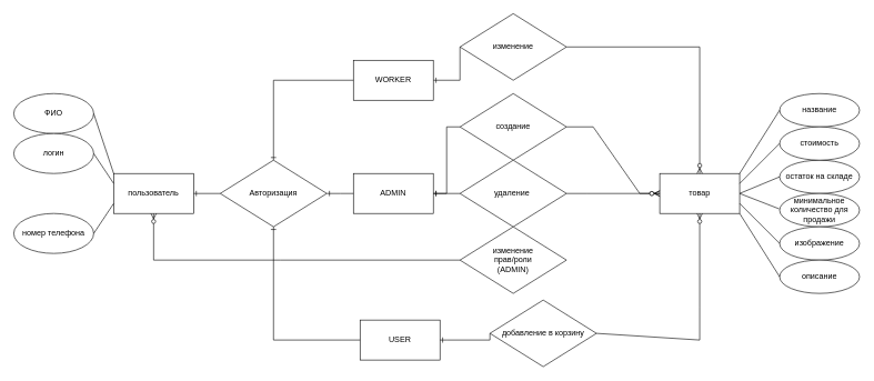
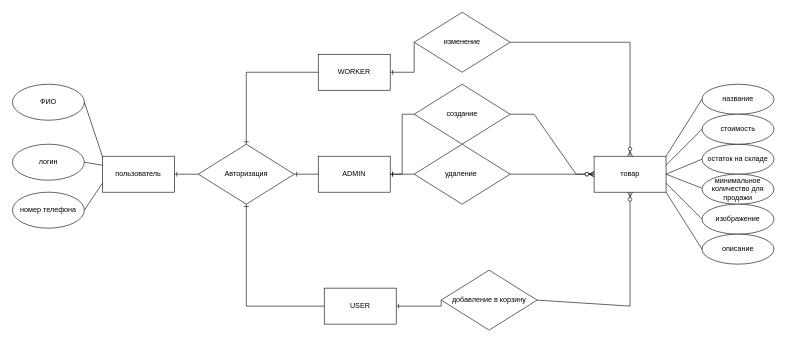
  <mxCell id="0" />
  <mxCell id="1" parent="0" />
  <mxCell id="2" value="изменение" style="rhombus;whiteSpace=wrap;html=1;" parent="1" vertex="1"><mxGeometry x="690" y="20" width="160" height="100" as="geometry" /></mxCell>
  <mxCell id="3" value="пользователь" style="rounded=0;whiteSpace=wrap;html=1;" parent="1" vertex="1"><mxGeometry x="170" y="260" width="120" height="60" as="geometry" /></mxCell>
  <mxCell id="4" value="ФИО" style="ellipse;whiteSpace=wrap;html=1;" parent="1" vertex="1"><mxGeometry x="20" y="140" width="120" height="60" as="geometry" /></mxCell>
- <mxCell id="5" value="логин" style="ellipse;whiteSpace=wrap;html=1;" parent="1" vertex="1"><mxGeometry x="20" y="200" width="120" height="60" as="geometry" /></mxCell>
+ <mxCell id="5" value="логин" style="ellipse;whiteSpace=wrap;html=1;" parent="1" vertex="1"><mxGeometry x="20" y="240" width="120" height="60" as="geometry" /></mxCell>
  <mxCell id="6" value="номер телефона" style="ellipse;whiteSpace=wrap;html=1;" parent="1" vertex="1"><mxGeometry x="20" y="320" width="120" height="60" as="geometry" /></mxCell>
  <mxCell id="7" value="товар" style="rounded=0;whiteSpace=wrap;html=1;" parent="1" vertex="1"><mxGeometry x="990" y="260" width="120" height="60" as="geometry" /></mxCell>
  <mxCell id="8" value="остаток на складе" style="ellipse;whiteSpace=wrap;html=1;" parent="1" vertex="1"><mxGeometry x="1170" y="240" width="120" height="50" as="geometry" /></mxCell>
  <mxCell id="9" value="минимальное количество для продажи" style="ellipse;whiteSpace=wrap;html=1;" parent="1" vertex="1"><mxGeometry x="1170" y="290" width="120" height="50" as="geometry" /></mxCell>
  <mxCell id="10" value="изображение" style="ellipse;whiteSpace=wrap;html=1;" parent="1" vertex="1"><mxGeometry x="1170" y="340" width="120" height="50" as="geometry" /></mxCell>
  <mxCell id="11" value="название" style="ellipse;whiteSpace=wrap;html=1;" parent="1" vertex="1"><mxGeometry x="1170" y="140" width="120" height="50" as="geometry" /></mxCell>
  <mxCell id="12" value="стоимость" style="ellipse;whiteSpace=wrap;html=1;" parent="1" vertex="1"><mxGeometry x="1170" y="190" width="120" height="50" as="geometry" /></mxCell>
  <mxCell id="13" value="описание" style="ellipse;whiteSpace=wrap;html=1;" parent="1" vertex="1"><mxGeometry x="1170" y="390" width="120" height="50" as="geometry" /></mxCell>
  <mxCell id="14" value="" style="endArrow=none;html=1;rounded=0;entryX=1;entryY=0.5;entryDx=0;entryDy=0;exitX=0;exitY=0.25;exitDx=0;exitDy=0;" parent="1" source="3" target="5" edge="1"><mxGeometry width="50" height="50" relative="1" as="geometry"><mxPoint x="320" y="360" as="sourcePoint" /><mxPoint x="370" y="310" as="targetPoint" /></mxGeometry></mxCell>
  <mxCell id="15" value="" style="endArrow=none;html=1;rounded=0;entryX=1;entryY=0.5;entryDx=0;entryDy=0;exitX=0;exitY=0;exitDx=0;exitDy=0;" parent="1" source="3" target="4" edge="1"><mxGeometry width="50" height="50" relative="1" as="geometry"><mxPoint x="160" y="200" as="sourcePoint" /><mxPoint x="210" y="150" as="targetPoint" /></mxGeometry></mxCell>
  <mxCell id="16" value="" style="endArrow=none;html=1;rounded=0;entryX=0;entryY=0.75;entryDx=0;entryDy=0;exitX=1;exitY=0.5;exitDx=0;exitDy=0;" parent="1" source="6" target="3" edge="1"><mxGeometry width="50" height="50" relative="1" as="geometry"><mxPoint x="150" y="430" as="sourcePoint" /><mxPoint x="200" y="380" as="targetPoint" /></mxGeometry></mxCell>
  <mxCell id="17" value="" style="edgeStyle=orthogonalEdgeStyle;fontSize=12;html=1;endArrow=ERone;endFill=1;rounded=0;entryX=1;entryY=0.5;entryDx=0;entryDy=0;exitX=0;exitY=0.5;exitDx=0;exitDy=0;" parent="1" source="2" target="35" edge="1"><mxGeometry width="100" height="100" relative="1" as="geometry"><mxPoint x="670" y="30" as="sourcePoint" /><mxPoint x="570" y="70" as="targetPoint" /><Array as="points"><mxPoint x="690" y="120" /></Array></mxGeometry></mxCell>
  <mxCell id="18" value="" style="endArrow=none;html=1;rounded=0;exitX=1;exitY=0.25;exitDx=0;exitDy=0;entryX=0;entryY=0.5;entryDx=0;entryDy=0;" parent="1" source="7" target="12" edge="1"><mxGeometry width="50" height="50" relative="1" as="geometry"><mxPoint x="1100" y="240" as="sourcePoint" /><mxPoint x="1150" y="190" as="targetPoint" /></mxGeometry></mxCell>
  <mxCell id="19" value="" style="endArrow=none;html=1;rounded=0;entryX=-0.006;entryY=0.461;entryDx=0;entryDy=0;entryPerimeter=0;exitX=1;exitY=0.5;exitDx=0;exitDy=0;" parent="1" source="7" target="9" edge="1"><mxGeometry width="50" height="50" relative="1" as="geometry"><mxPoint x="1070" y="240" as="sourcePoint" /><mxPoint x="1120" y="190" as="targetPoint" /></mxGeometry></mxCell>
  <mxCell id="20" value="" style="endArrow=none;html=1;rounded=0;entryX=0;entryY=0.5;entryDx=0;entryDy=0;exitX=1;exitY=0.5;exitDx=0;exitDy=0;" parent="1" source="7" target="8" edge="1"><mxGeometry width="50" height="50" relative="1" as="geometry"><mxPoint x="1120" y="290" as="sourcePoint" /><mxPoint x="1160" y="250" as="targetPoint" /></mxGeometry></mxCell>
  <mxCell id="21" value="" style="endArrow=none;html=1;rounded=0;entryX=0;entryY=0.5;entryDx=0;entryDy=0;exitX=1;exitY=0;exitDx=0;exitDy=0;" parent="1" source="7" target="11" edge="1"><mxGeometry width="50" height="50" relative="1" as="geometry"><mxPoint x="1070" y="240" as="sourcePoint" /><mxPoint x="1120" y="190" as="targetPoint" /></mxGeometry></mxCell>
  <mxCell id="22" value="" style="endArrow=none;html=1;rounded=0;exitX=0;exitY=0.5;exitDx=0;exitDy=0;entryX=1;entryY=0.75;entryDx=0;entryDy=0;" parent="1" source="10" target="7" edge="1"><mxGeometry width="50" height="50" relative="1" as="geometry"><mxPoint x="1050" y="410" as="sourcePoint" /><mxPoint x="1110" y="290" as="targetPoint" /></mxGeometry></mxCell>
  <mxCell id="23" value="" style="endArrow=none;html=1;rounded=0;entryX=1;entryY=1;entryDx=0;entryDy=0;exitX=0;exitY=0.5;exitDx=0;exitDy=0;" parent="1" source="13" target="7" edge="1"><mxGeometry width="50" height="50" relative="1" as="geometry"><mxPoint x="1030" y="430" as="sourcePoint" /><mxPoint x="1080" y="380" as="targetPoint" /></mxGeometry></mxCell>
  <mxCell id="24" value="создание" style="rhombus;whiteSpace=wrap;html=1;" parent="1" vertex="1"><mxGeometry x="690" y="140" width="160" height="100" as="geometry" /></mxCell>
  <mxCell id="25" value="удаление&amp;nbsp;" style="rhombus;whiteSpace=wrap;html=1;" parent="1" vertex="1"><mxGeometry x="690" y="240" width="160" height="100" as="geometry" /></mxCell>
- <mxCell id="26" value="изменение&lt;div&gt;прав/&lt;span style=&quot;background-color: initial;&quot;&gt;роли&lt;/span&gt;&lt;div&gt;(ADMIN)&lt;/div&gt;&lt;/div&gt;" style="rhombus;whiteSpace=wrap;html=1;" parent="1" vertex="1"><mxGeometry x="690" y="340" width="160" height="100" as="geometry" /></mxCell>
  <mxCell id="27" value="добавление в корзину" style="rhombus;whiteSpace=wrap;html=1;" parent="1" vertex="1"><mxGeometry x="735" y="450" width="160" height="100" as="geometry" /></mxCell>
  <mxCell id="28" value="" style="fontSize=12;html=1;endArrow=ERzeroToMany;endFill=1;rounded=0;entryX=0.5;entryY=1;entryDx=0;entryDy=0;exitX=1;exitY=0.5;exitDx=0;exitDy=0;" parent="1" source="27" target="7" edge="1"><mxGeometry width="100" height="100" relative="1" as="geometry"><mxPoint x="870" y="530" as="sourcePoint" /><mxPoint x="970" y="430" as="targetPoint" /><Array as="points"><mxPoint x="1050" y="510" /><mxPoint x="1050" y="460" /></Array></mxGeometry></mxCell>
  <mxCell id="29" value="" style="fontSize=12;html=1;endArrow=ERzeroToMany;endFill=1;rounded=0;entryX=0.5;entryY=0;entryDx=0;entryDy=0;exitX=1;exitY=0.5;exitDx=0;exitDy=0;" parent="1" target="7" edge="1" source="2"><mxGeometry width="100" height="100" relative="1" as="geometry"><mxPoint x="850" y="120" as="sourcePoint" /><mxPoint x="1050" y="-20" as="targetPoint" /><Array as="points"><mxPoint x="1050" y="70" /></Array></mxGeometry></mxCell>
  <mxCell id="30" value="" style="fontSize=12;html=1;endArrow=ERzeroToMany;endFill=1;rounded=0;exitX=1;exitY=0.5;exitDx=0;exitDy=0;entryX=0;entryY=0.5;entryDx=0;entryDy=0;" parent="1" target="7" edge="1" source="24"><mxGeometry width="100" height="100" relative="1" as="geometry"><mxPoint x="840" y="190" as="sourcePoint" /><mxPoint x="1040" y="220" as="targetPoint" /><Array as="points"><mxPoint x="890" y="190" /><mxPoint x="960" y="290" /></Array></mxGeometry></mxCell>
  <mxCell id="31" value="" style="edgeStyle=entityRelationEdgeStyle;fontSize=12;html=1;endArrow=ERzeroToMany;endFill=1;rounded=0;exitX=1;exitY=0.5;exitDx=0;exitDy=0;" parent="1" source="25" edge="1"><mxGeometry width="100" height="100" relative="1" as="geometry"><mxPoint x="890" y="390" as="sourcePoint" /><mxPoint x="990" y="290" as="targetPoint" /></mxGeometry></mxCell>
  <mxCell id="32" value="Авторизация" style="rhombus;whiteSpace=wrap;html=1;" vertex="1" parent="1"><mxGeometry x="330" y="240" width="160" height="100" as="geometry" /></mxCell>
  <mxCell id="33" value="USER" style="rounded=0;whiteSpace=wrap;html=1;" vertex="1" parent="1"><mxGeometry x="540" y="480" width="120" height="60" as="geometry" /></mxCell>
  <mxCell id="34" value="ADMIN" style="rounded=0;whiteSpace=wrap;html=1;" vertex="1" parent="1"><mxGeometry x="530" y="260" width="120" height="60" as="geometry" /></mxCell>
  <mxCell id="35" value="WORKER" style="rounded=0;whiteSpace=wrap;html=1;" vertex="1" parent="1"><mxGeometry x="530" y="90" width="120" height="60" as="geometry" /></mxCell>
- <mxCell id="36" value="" style="fontSize=12;html=1;endArrow=ERzeroToMany;endFill=1;rounded=0;exitX=0;exitY=0.5;exitDx=0;exitDy=0;entryX=0.5;entryY=1;entryDx=0;entryDy=0;" edge="1" parent="1" source="26" target="3"><mxGeometry width="100" height="100" relative="1" as="geometry"><mxPoint x="310" y="410" as="sourcePoint" /><mxPoint x="460" y="460" as="targetPoint" /><Array as="points"><mxPoint x="420" y="390" /><mxPoint x="230" y="390" /></Array></mxGeometry></mxCell>
  <mxCell id="37" value="" style="edgeStyle=orthogonalEdgeStyle;fontSize=12;html=1;endArrow=ERone;endFill=1;rounded=0;entryX=1;entryY=0.5;entryDx=0;entryDy=0;exitX=0;exitY=0.5;exitDx=0;exitDy=0;" edge="1" parent="1" source="24" target="34"><mxGeometry width="100" height="100" relative="1" as="geometry"><mxPoint x="660" y="180" as="sourcePoint" /><mxPoint x="620" y="220" as="targetPoint" /><Array as="points"><mxPoint x="670" y="190" /><mxPoint x="670" y="290" /></Array></mxGeometry></mxCell>
  <mxCell id="38" value="" style="edgeStyle=orthogonalEdgeStyle;fontSize=12;html=1;endArrow=ERone;endFill=1;rounded=0;entryX=1;entryY=0.5;entryDx=0;entryDy=0;exitX=0;exitY=0.5;exitDx=0;exitDy=0;" edge="1" parent="1" source="25" target="34"><mxGeometry width="100" height="100" relative="1" as="geometry"><mxPoint x="700" y="220" as="sourcePoint" /><mxPoint x="660" y="320" as="targetPoint" /><Array as="points"><mxPoint x="670" y="290" /><mxPoint x="670" y="290" /></Array></mxGeometry></mxCell>
  <mxCell id="39" value="" style="edgeStyle=orthogonalEdgeStyle;fontSize=12;html=1;endArrow=ERone;endFill=1;rounded=0;entryX=1;entryY=0.5;entryDx=0;entryDy=0;exitX=0;exitY=0.5;exitDx=0;exitDy=0;" edge="1" parent="1" source="27" target="33"><mxGeometry width="100" height="100" relative="1" as="geometry"><mxPoint x="700" y="530" as="sourcePoint" /><mxPoint x="640" y="610" as="targetPoint" /><Array as="points"><mxPoint x="670" y="510" /><mxPoint x="670" y="510" /></Array></mxGeometry></mxCell>
  <mxCell id="40" value="" style="edgeStyle=orthogonalEdgeStyle;fontSize=12;html=1;endArrow=ERone;endFill=1;rounded=0;entryX=0.5;entryY=0;entryDx=0;entryDy=0;exitX=0;exitY=0.5;exitDx=0;exitDy=0;" edge="1" parent="1" source="35" target="32"><mxGeometry width="100" height="100" relative="1" as="geometry"><mxPoint x="460" y="130" as="sourcePoint" /><mxPoint x="420" y="180" as="targetPoint" /><Array as="points"><mxPoint x="410" y="120" /></Array></mxGeometry></mxCell>
  <mxCell id="41" value="" style="edgeStyle=orthogonalEdgeStyle;fontSize=12;html=1;endArrow=ERone;endFill=1;rounded=0;entryX=1;entryY=0.5;entryDx=0;entryDy=0;exitX=0;exitY=0.5;exitDx=0;exitDy=0;" edge="1" parent="1" source="34" target="32"><mxGeometry width="100" height="100" relative="1" as="geometry"><mxPoint x="530" y="170" as="sourcePoint" /><mxPoint x="490" y="220" as="targetPoint" /><Array as="points"><mxPoint x="510" y="290" /><mxPoint x="510" y="290" /></Array></mxGeometry></mxCell>
  <mxCell id="42" value="" style="edgeStyle=orthogonalEdgeStyle;fontSize=12;html=1;endArrow=ERone;endFill=1;rounded=0;entryX=0.5;entryY=1;entryDx=0;entryDy=0;exitX=0;exitY=0.5;exitDx=0;exitDy=0;" edge="1" parent="1" source="33" target="32"><mxGeometry width="100" height="100" relative="1" as="geometry"><mxPoint x="450" y="450" as="sourcePoint" /><mxPoint x="410" y="500" as="targetPoint" /><Array as="points"><mxPoint x="410" y="510" /></Array></mxGeometry></mxCell>
  <mxCell id="43" value="" style="edgeStyle=orthogonalEdgeStyle;fontSize=12;html=1;endArrow=ERone;endFill=1;rounded=0;entryX=1;entryY=0.5;entryDx=0;entryDy=0;exitX=0;exitY=0.5;exitDx=0;exitDy=0;" edge="1" parent="1" source="32" target="3"><mxGeometry width="100" height="100" relative="1" as="geometry"><mxPoint x="320" y="310" as="sourcePoint" /><mxPoint x="280" y="360" as="targetPoint" /><Array as="points" /></mxGeometry></mxCell>
